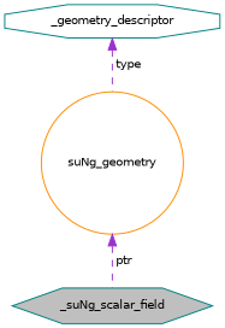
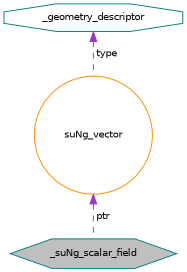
  digraph {
    node [color=teal fillcolor=white fontname=Helvetica fontsize=10 style=filled]
    edge [color=darkorchid3 dir=back fontname=Helvetica fontsize=10 labelfontname=Helvetica labelfontsize=10 style=dashed]
    n1 [fillcolor=grey75 fontcolor=black height=0.2 label=_suNg_scalar_field shape=hexagon width=0.4]
-   n2 [color=darkorange height=0.2 label=suNg_geometry shape=circle width=0.4]
+   n2 [color=darkorange height=0.2 label=suNg_vector shape=circle width=0.4]
    n3 [height=0.2 label=_geometry_descriptor shape=octagon width=0.4]
    n2 -> n1 [label=" ptr"]
    n3 -> n2 [label=" type"]
  }
